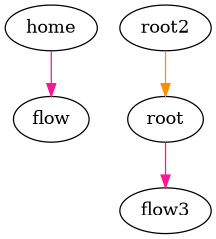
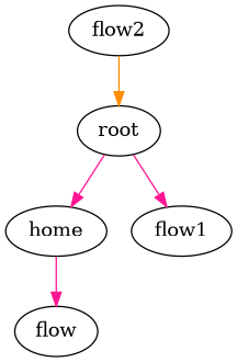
  digraph {
    edge [color=deeppink]
    n1 [label=flow]
    home
    root
-   flow1 [label=flow3]
-   flow2 [label=root2]
+   flow1
+   flow2
    home -> n1
+   root -> home
    root -> flow1
    flow2 -> root [color=darkorange]
  }
